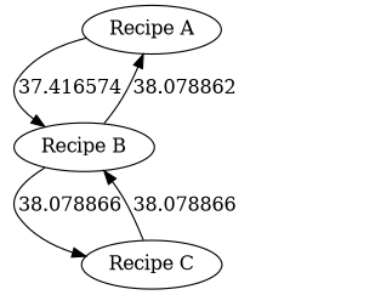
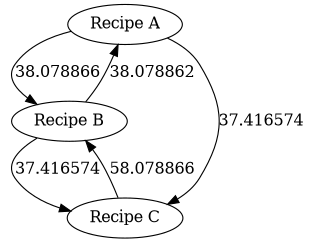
  digraph {
    "Recipe A"
    "Recipe B"
    "Recipe C"
-   "Recipe A" -> "Recipe B" [label=37.416574]
+   "Recipe A" -> "Recipe B" [label=38.078866]
+   "Recipe A" -> "Recipe C" [label=37.416574]
    "Recipe B" -> "Recipe A" [label=38.078862]
-   "Recipe B" -> "Recipe C" [label=38.078866]
-   "Recipe C" -> "Recipe B" [label=38.078866]
+   "Recipe B" -> "Recipe C" [label=37.416574]
+   "Recipe C" -> "Recipe B" [label=58.078866]
  }
